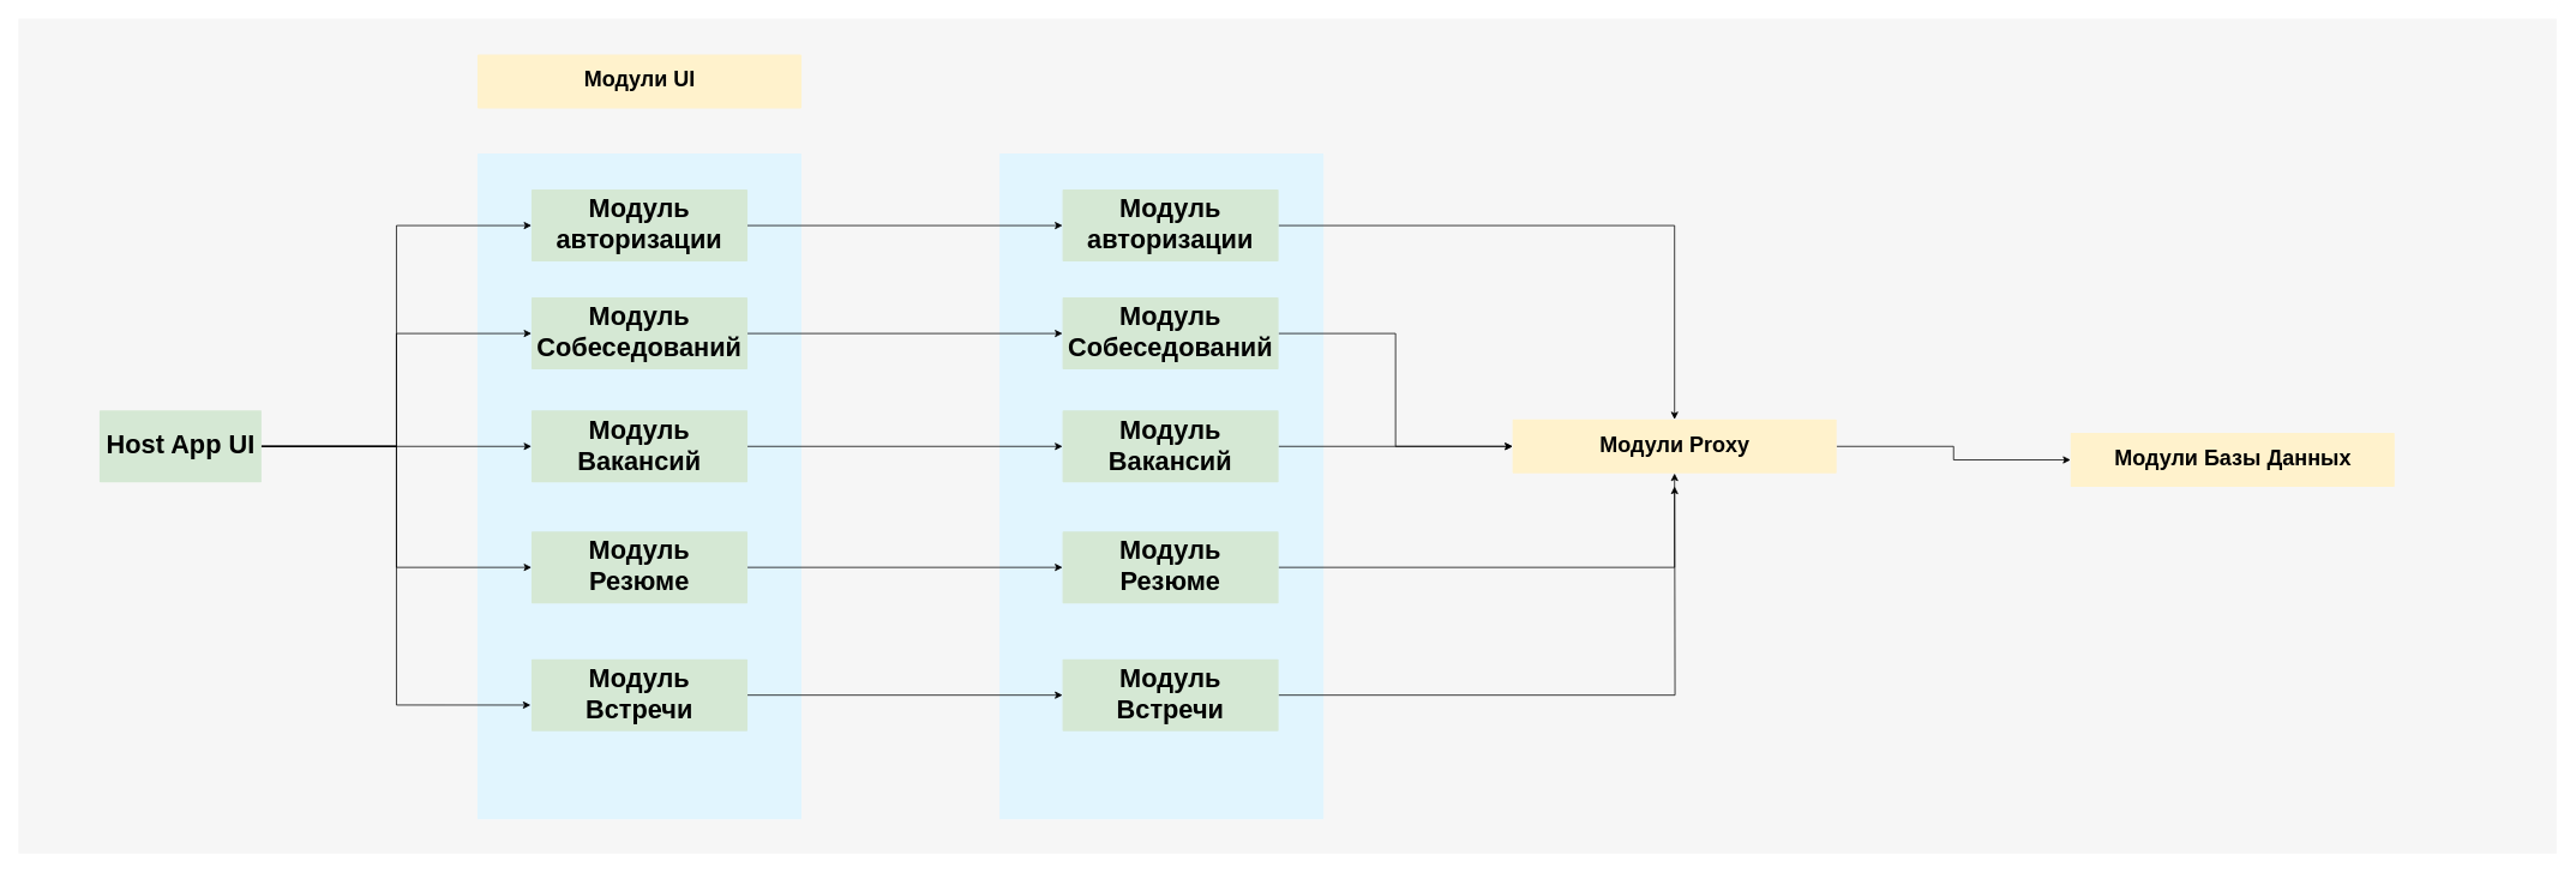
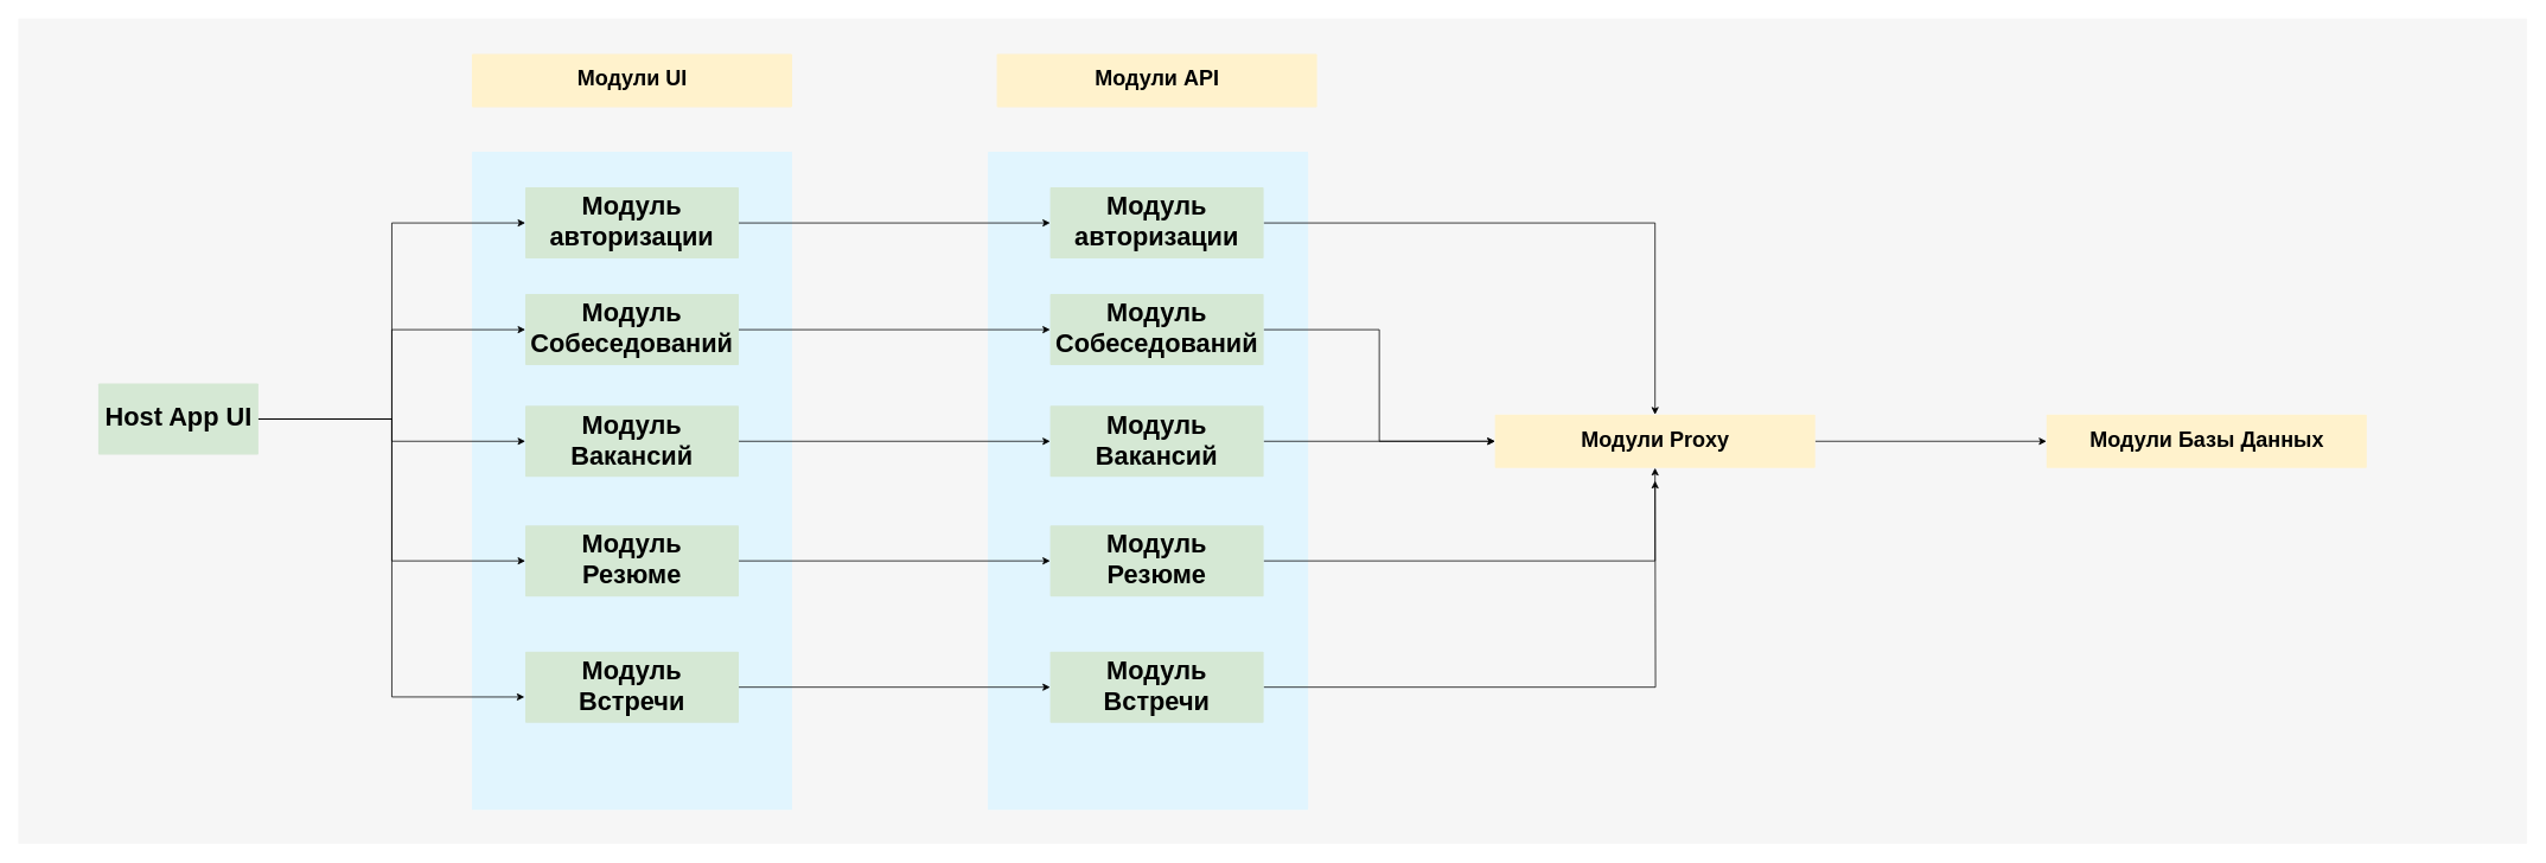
  <mxCell id="0" />
  <mxCell id="1" parent="0" />
  <mxCell id="2" value="" style="fillColor=#F6F6F6;strokeColor=none;shadow=0;gradientColor=none;fontSize=14;align=left;spacing=10;fontColor=#717171;9E9E9E;verticalAlign=top;spacingTop=-4;fontStyle=0;spacingLeft=40;html=1;" parent="1" vertex="1"><mxGeometry x="20" width="2820" height="928" as="geometry" y="20" /></mxCell>
  <mxCell id="3" value="" style="rounded=1;absoluteArcSize=1;arcSize=2;html=1;strokeColor=none;gradientColor=none;shadow=0;dashed=0;strokeColor=none;fontSize=12;fontColor=#9E9E9E;align=left;verticalAlign=top;spacing=10;spacingTop=-4;fillColor=#E1F5FE;" parent="1" vertex="1"><mxGeometry x="530" y="170" width="360" height="740" as="geometry" /></mxCell>
  <mxCell id="4" style="edgeStyle=orthogonalEdgeStyle;rounded=0;orthogonalLoop=1;jettySize=auto;html=1;" edge="1" parent="1" source="8" target="16"><mxGeometry relative="1" as="geometry" /></mxCell>
  <mxCell id="5" style="edgeStyle=orthogonalEdgeStyle;rounded=0;orthogonalLoop=1;jettySize=auto;html=1;entryX=0;entryY=0.5;entryDx=0;entryDy=0;" edge="1" parent="1" source="8" target="14"><mxGeometry relative="1" as="geometry" /></mxCell>
  <mxCell id="6" style="edgeStyle=orthogonalEdgeStyle;rounded=0;orthogonalLoop=1;jettySize=auto;html=1;entryX=0;entryY=0.5;entryDx=0;entryDy=0;" edge="1" parent="1" source="8" target="18"><mxGeometry relative="1" as="geometry" /></mxCell>
  <mxCell id="7" style="edgeStyle=orthogonalEdgeStyle;rounded=0;orthogonalLoop=1;jettySize=auto;html=1;entryX=0;entryY=0.5;entryDx=0;entryDy=0;" edge="1" parent="1" source="8" target="10"><mxGeometry relative="1" as="geometry" /></mxCell>
- <mxCell id="8" value="Host App UI" style="rounded=1;absoluteArcSize=1;arcSize=2;html=1;strokeColor=#82b366;shadow=0;dashed=0;strokeColor=none;fontSize=29;align=center;verticalAlign=middle;spacing=10;spacingTop=-4;fillColor=#d5e8d4;fontStyle=1" parent="1" vertex="1"><mxGeometry x="110" y="455.5" width="180" height="80" as="geometry" /></mxCell>
+ <mxCell id="8" value="Host App UI" style="rounded=1;absoluteArcSize=1;arcSize=2;html=1;strokeColor=#82b366;shadow=0;dashed=0;strokeColor=none;fontSize=29;align=center;verticalAlign=middle;spacing=10;spacingTop=-4;fillColor=#d5e8d4;fontStyle=1" parent="1" vertex="1"><mxGeometry x="110" y="430.5" width="180" height="80" as="geometry" /></mxCell>
  <mxCell id="9" value="Модули UI" style="rounded=1;absoluteArcSize=1;arcSize=2;html=1;strokeColor=#d6b656;shadow=0;dashed=0;strokeColor=none;fontSize=24;align=center;verticalAlign=middle;spacing=10;spacingTop=-4;fillColor=#fff2cc;fontStyle=1" parent="1" vertex="1"><mxGeometry x="530" y="60" width="360" height="60" as="geometry" /></mxCell>
  <mxCell id="10" value="Модуль авторизации" style="rounded=1;absoluteArcSize=1;arcSize=2;html=1;strokeColor=#82b366;shadow=0;dashed=0;strokeColor=none;fontSize=29;align=center;verticalAlign=middle;spacing=10;spacingTop=-4;fillColor=#d5e8d4;fontStyle=1;whiteSpace=wrap;" vertex="1" parent="1"><mxGeometry x="590" y="210" width="240" height="80" as="geometry" /></mxCell>
+ <mxCell id="11" value="Модули API" style="rounded=1;absoluteArcSize=1;arcSize=2;html=1;strokeColor=#d6b656;shadow=0;dashed=0;strokeColor=none;fontSize=24;align=center;verticalAlign=middle;spacing=10;spacingTop=-4;fillColor=#fff2cc;fontStyle=1" vertex="1" parent="1"><mxGeometry x="1120" y="60" width="360" height="60" as="geometry" /></mxCell>
  <mxCell id="12" value="" style="rounded=1;absoluteArcSize=1;arcSize=2;html=1;strokeColor=none;gradientColor=none;shadow=0;dashed=0;strokeColor=none;fontSize=12;fontColor=#9E9E9E;align=left;verticalAlign=top;spacing=10;spacingTop=-4;fillColor=#E1F5FE;" vertex="1" parent="1"><mxGeometry x="1110" y="170" width="360" height="740" as="geometry" /></mxCell>
  <mxCell id="13" style="edgeStyle=orthogonalEdgeStyle;rounded=0;orthogonalLoop=1;jettySize=auto;html=1;" edge="1" parent="1" source="14" target="24"><mxGeometry relative="1" as="geometry" /></mxCell>
  <mxCell id="14" value="Модуль Собеседований" style="rounded=1;absoluteArcSize=1;arcSize=2;html=1;strokeColor=#82b366;shadow=0;dashed=0;strokeColor=none;fontSize=29;align=center;verticalAlign=middle;spacing=10;spacingTop=-4;fillColor=#d5e8d4;fontStyle=1;whiteSpace=wrap;" vertex="1" parent="1"><mxGeometry x="590" y="330" width="240" height="80" as="geometry" /></mxCell>
  <mxCell id="15" style="edgeStyle=orthogonalEdgeStyle;rounded=0;orthogonalLoop=1;jettySize=auto;html=1;" edge="1" parent="1" source="16" target="26"><mxGeometry relative="1" as="geometry" /></mxCell>
  <mxCell id="16" value="Модуль Вакансий" style="rounded=1;absoluteArcSize=1;arcSize=2;html=1;strokeColor=#82b366;shadow=0;dashed=0;strokeColor=none;fontSize=29;align=center;verticalAlign=middle;spacing=10;spacingTop=-4;fillColor=#d5e8d4;fontStyle=1;whiteSpace=wrap;" vertex="1" parent="1"><mxGeometry x="590" y="455.5" width="240" height="80" as="geometry" /></mxCell>
  <mxCell id="17" style="edgeStyle=orthogonalEdgeStyle;rounded=0;orthogonalLoop=1;jettySize=auto;html=1;" edge="1" parent="1" source="18" target="28"><mxGeometry relative="1" as="geometry" /></mxCell>
  <mxCell id="18" value="Модуль Резюме" style="rounded=1;absoluteArcSize=1;arcSize=2;html=1;strokeColor=#82b366;shadow=0;dashed=0;strokeColor=none;fontSize=29;align=center;verticalAlign=middle;spacing=10;spacingTop=-4;fillColor=#d5e8d4;fontStyle=1;whiteSpace=wrap;" vertex="1" parent="1"><mxGeometry x="590" y="590" width="240" height="80" as="geometry" /></mxCell>
  <mxCell id="19" style="edgeStyle=orthogonalEdgeStyle;rounded=0;orthogonalLoop=1;jettySize=auto;html=1;" edge="1" parent="1" source="20" target="30"><mxGeometry relative="1" as="geometry" /></mxCell>
  <mxCell id="20" value="Модуль Встречи" style="rounded=1;absoluteArcSize=1;arcSize=2;html=1;strokeColor=#82b366;shadow=0;dashed=0;strokeColor=none;fontSize=29;align=center;verticalAlign=middle;spacing=10;spacingTop=-4;fillColor=#d5e8d4;fontStyle=1;whiteSpace=wrap;" vertex="1" parent="1"><mxGeometry x="590" y="732" width="240" height="80" as="geometry" /></mxCell>
  <mxCell id="21" style="edgeStyle=orthogonalEdgeStyle;rounded=0;orthogonalLoop=1;jettySize=auto;html=1;" edge="1" parent="1" source="22" target="32"><mxGeometry relative="1" as="geometry" /></mxCell>
  <mxCell id="22" value="Модуль авторизации" style="rounded=1;absoluteArcSize=1;arcSize=2;html=1;strokeColor=#82b366;shadow=0;dashed=0;strokeColor=none;fontSize=29;align=center;verticalAlign=middle;spacing=10;spacingTop=-4;fillColor=#d5e8d4;fontStyle=1;whiteSpace=wrap;" vertex="1" parent="1"><mxGeometry x="1180" y="210" width="240" height="80" as="geometry" /></mxCell>
  <mxCell id="23" style="edgeStyle=orthogonalEdgeStyle;rounded=0;orthogonalLoop=1;jettySize=auto;html=1;entryX=0;entryY=0.5;entryDx=0;entryDy=0;" edge="1" parent="1" source="24" target="32"><mxGeometry relative="1" as="geometry" /></mxCell>
  <mxCell id="24" value="Модуль Собеседований" style="rounded=1;absoluteArcSize=1;arcSize=2;html=1;strokeColor=#82b366;shadow=0;dashed=0;strokeColor=none;fontSize=29;align=center;verticalAlign=middle;spacing=10;spacingTop=-4;fillColor=#d5e8d4;fontStyle=1;whiteSpace=wrap;" vertex="1" parent="1"><mxGeometry x="1180" y="330" width="240" height="80" as="geometry" /></mxCell>
  <mxCell id="25" style="edgeStyle=orthogonalEdgeStyle;rounded=0;orthogonalLoop=1;jettySize=auto;html=1;" edge="1" parent="1" source="26" target="32"><mxGeometry relative="1" as="geometry" /></mxCell>
  <mxCell id="26" value="Модуль Вакансий" style="rounded=1;absoluteArcSize=1;arcSize=2;html=1;strokeColor=#82b366;shadow=0;dashed=0;strokeColor=none;fontSize=29;align=center;verticalAlign=middle;spacing=10;spacingTop=-4;fillColor=#d5e8d4;fontStyle=1;whiteSpace=wrap;" vertex="1" parent="1"><mxGeometry x="1180" y="455.5" width="240" height="80" as="geometry" /></mxCell>
  <mxCell id="27" style="edgeStyle=orthogonalEdgeStyle;rounded=0;orthogonalLoop=1;jettySize=auto;html=1;" edge="1" parent="1" source="28" target="32"><mxGeometry relative="1" as="geometry" /></mxCell>
  <mxCell id="28" value="Модуль Резюме" style="rounded=1;absoluteArcSize=1;arcSize=2;html=1;strokeColor=#82b366;shadow=0;dashed=0;strokeColor=none;fontSize=29;align=center;verticalAlign=middle;spacing=10;spacingTop=-4;fillColor=#d5e8d4;fontStyle=1;whiteSpace=wrap;" vertex="1" parent="1"><mxGeometry x="1180" y="590" width="240" height="80" as="geometry" /></mxCell>
  <mxCell id="29" style="edgeStyle=orthogonalEdgeStyle;rounded=0;orthogonalLoop=1;jettySize=auto;html=1;" edge="1" parent="1" source="30"><mxGeometry relative="1" as="geometry"><mxPoint x="1860" y="540" as="targetPoint" /></mxGeometry></mxCell>
  <mxCell id="30" value="Модуль Встречи" style="rounded=1;absoluteArcSize=1;arcSize=2;html=1;strokeColor=#82b366;shadow=0;dashed=0;strokeColor=none;fontSize=29;align=center;verticalAlign=middle;spacing=10;spacingTop=-4;fillColor=#d5e8d4;fontStyle=1;whiteSpace=wrap;" vertex="1" parent="1"><mxGeometry x="1180" y="732" width="240" height="80" as="geometry" /></mxCell>
  <mxCell id="31" style="edgeStyle=orthogonalEdgeStyle;rounded=0;orthogonalLoop=1;jettySize=auto;html=1;entryX=0;entryY=0.5;entryDx=0;entryDy=0;" edge="1" parent="1" source="32" target="33"><mxGeometry relative="1" as="geometry" /></mxCell>
  <mxCell id="32" value="Модули Proxy" style="rounded=1;absoluteArcSize=1;arcSize=2;html=1;strokeColor=#d6b656;shadow=0;dashed=0;strokeColor=none;fontSize=24;align=center;verticalAlign=middle;spacing=10;spacingTop=-4;fillColor=#fff2cc;fontStyle=1" vertex="1" parent="1"><mxGeometry x="1680" y="465.5" width="360" height="60" as="geometry" /></mxCell>
- <mxCell id="33" value="Модули Базы Данных" style="rounded=1;absoluteArcSize=1;arcSize=2;html=1;strokeColor=#d6b656;shadow=0;dashed=0;strokeColor=none;fontSize=24;align=center;verticalAlign=middle;spacing=10;spacingTop=-4;fillColor=#fff2cc;fontStyle=1" vertex="1" parent="1"><mxGeometry x="2300" y="480.5" width="360" height="60" as="geometry" /></mxCell>
+ <mxCell id="33" value="Модули Базы Данных" style="rounded=1;absoluteArcSize=1;arcSize=2;html=1;strokeColor=#d6b656;shadow=0;dashed=0;strokeColor=none;fontSize=24;align=center;verticalAlign=middle;spacing=10;spacingTop=-4;fillColor=#fff2cc;fontStyle=1" vertex="1" parent="1"><mxGeometry x="2300" y="465.5" width="360" height="60" as="geometry" /></mxCell>
  <mxCell id="34" style="edgeStyle=orthogonalEdgeStyle;rounded=0;orthogonalLoop=1;jettySize=auto;html=1;entryX=-0.004;entryY=0.638;entryDx=0;entryDy=0;entryPerimeter=0;" edge="1" parent="1" source="8" target="20"><mxGeometry relative="1" as="geometry" /></mxCell>
  <mxCell id="35" style="edgeStyle=orthogonalEdgeStyle;rounded=0;orthogonalLoop=1;jettySize=auto;html=1;shadow=0;" edge="1" parent="1" source="10" target="22"><mxGeometry relative="1" as="geometry" /></mxCell>
